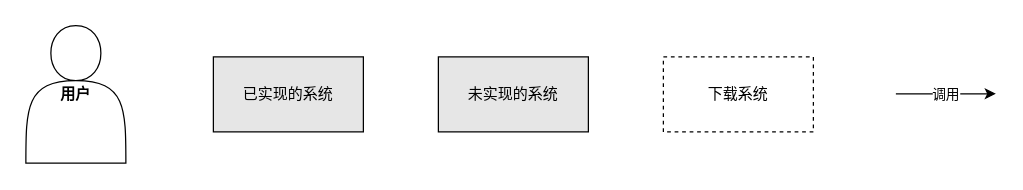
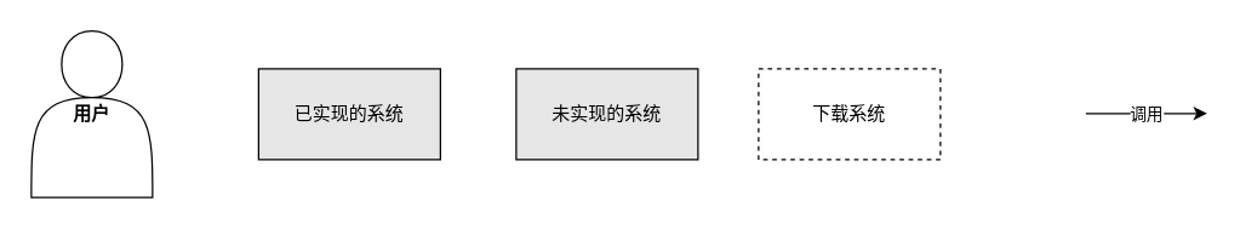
  <mxCell id="0" />
  <mxCell id="1" parent="0" />
  <mxCell id="2" value="已实现的系统" style="rounded=0;whiteSpace=wrap;html=1;fillColor=#e6e6e6;" vertex="1" parent="1"><mxGeometry x="170" y="45" width="120" height="60" as="geometry" /></mxCell>
  <mxCell id="3" value="&lt;b&gt;用户&lt;/b&gt;" style="shape=actor;whiteSpace=wrap;html=1;" vertex="1" parent="1"><mxGeometry x="20" y="20" width="80" height="110" as="geometry" /></mxCell>
- <mxCell id="4" value="未实现的系统" style="rounded=0;whiteSpace=wrap;html=1;fillColor=#E6E6E6;" vertex="1" parent="1"><mxGeometry x="350" y="45" width="120" height="60" as="geometry" /></mxCell>
- <mxCell id="5" value="下载系统" style="rounded=0;whiteSpace=wrap;html=1;fillColor=#FFFFFF;dashed=1;" vertex="1" parent="1"><mxGeometry x="530" y="45" width="120" height="60" as="geometry" /></mxCell>
+ <mxCell id="4" value="未实现的系统" style="rounded=0;whiteSpace=wrap;html=1;fillColor=#E6E6E6;" vertex="1" parent="1"><mxGeometry x="340" y="45" width="120" height="60" as="geometry" /></mxCell>
+ <mxCell id="5" value="下载系统" style="rounded=0;whiteSpace=wrap;html=1;fillColor=#FFFFFF;dashed=1;" vertex="1" parent="1"><mxGeometry x="500" y="45" width="120" height="60" as="geometry" /></mxCell>
  <mxCell id="6" value="调用" style="endArrow=classic;html=1;" edge="1" parent="1"><mxGeometry width="50" height="50" relative="1" as="geometry"><mxPoint x="716" y="74.5" as="sourcePoint" /><mxPoint x="796" y="74.5" as="targetPoint" /></mxGeometry></mxCell>
